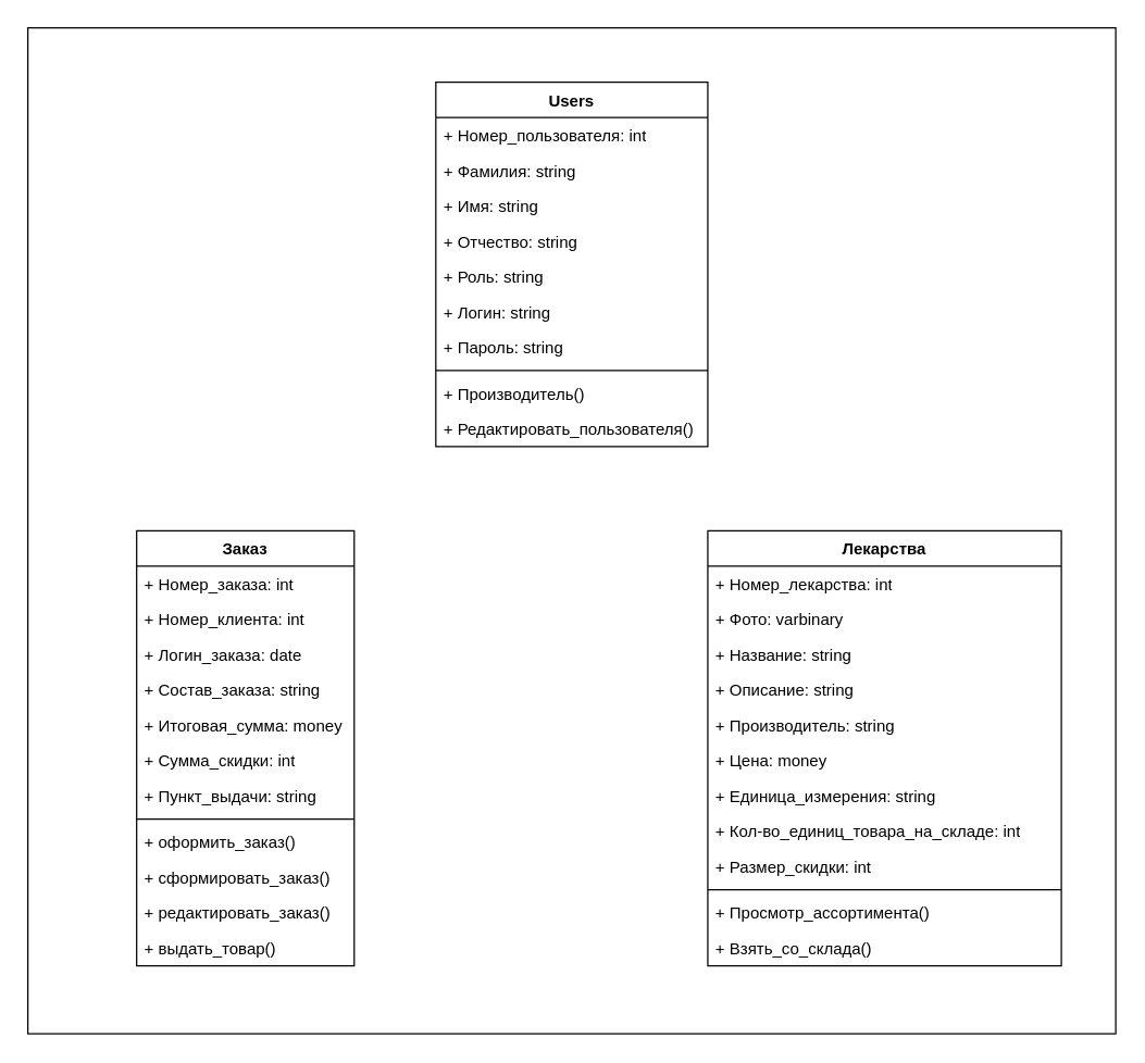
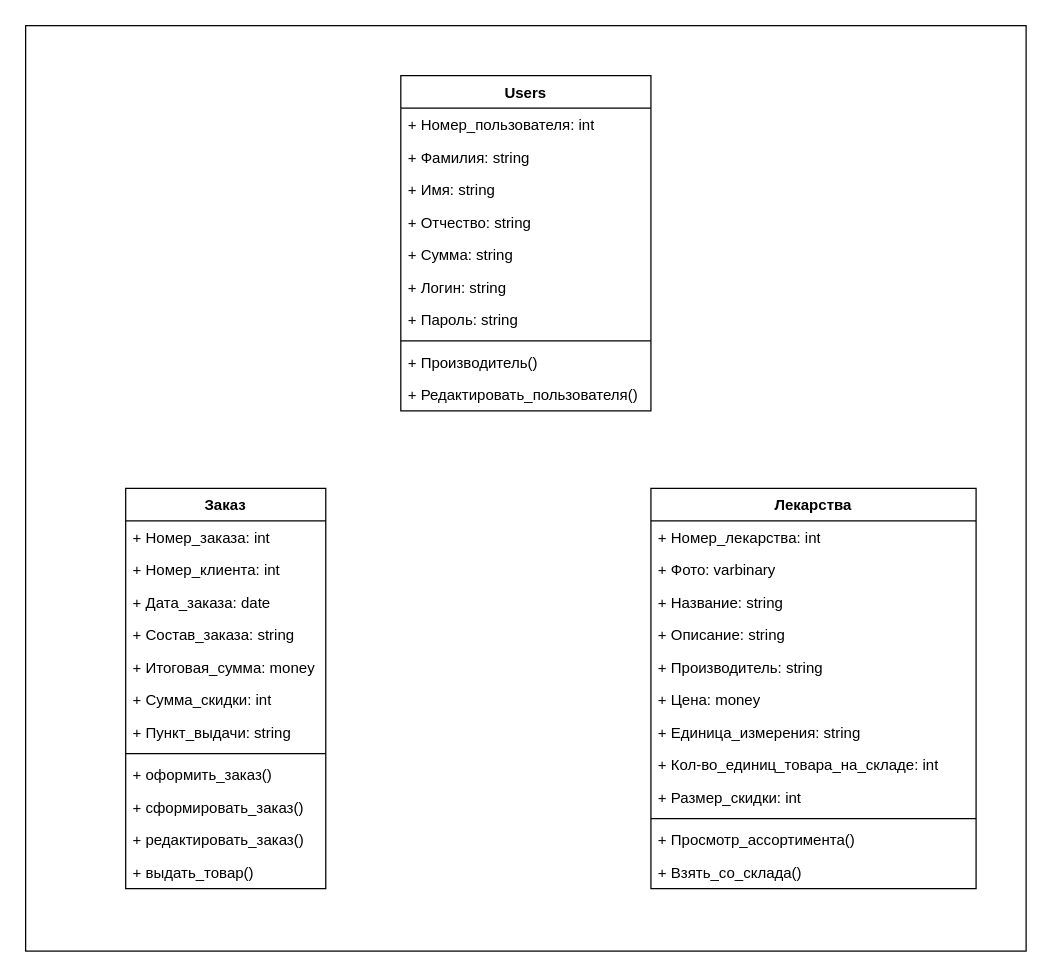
  <mxCell id="0" />
  <mxCell id="1" parent="0" />
  <mxCell id="2" value="" style="rounded=0;whiteSpace=wrap;html=1;" vertex="1" parent="1"><mxGeometry x="20" y="20" width="800" height="740" as="geometry" /></mxCell>
  <mxCell id="3" value="Заказ" style="swimlane;fontStyle=1;align=center;verticalAlign=top;childLayout=stackLayout;horizontal=1;startSize=26;horizontalStack=0;resizeParent=1;resizeParentMax=0;resizeLast=0;collapsible=1;marginBottom=0;whiteSpace=wrap;html=1;" vertex="1" parent="1"><mxGeometry x="100" y="390" width="160" height="320" as="geometry" /></mxCell>
  <mxCell id="4" value="+ Номер_заказа: int" style="text;strokeColor=none;fillColor=none;align=left;verticalAlign=top;spacingLeft=4;spacingRight=4;overflow=hidden;rotatable=0;points=[[0,0.5],[1,0.5]];portConstraint=eastwest;whiteSpace=wrap;html=1;" vertex="1" parent="3"><mxGeometry y="26" width="160" height="26" as="geometry" /></mxCell>
  <mxCell id="5" value="+ Номер_клиента: int" style="text;strokeColor=none;fillColor=none;align=left;verticalAlign=top;spacingLeft=4;spacingRight=4;overflow=hidden;rotatable=0;points=[[0,0.5],[1,0.5]];portConstraint=eastwest;whiteSpace=wrap;html=1;" vertex="1" parent="3"><mxGeometry y="52" width="160" height="26" as="geometry" /></mxCell>
- <mxCell id="6" value="+ Логин_заказа: date" style="text;strokeColor=none;fillColor=none;align=left;verticalAlign=top;spacingLeft=4;spacingRight=4;overflow=hidden;rotatable=0;points=[[0,0.5],[1,0.5]];portConstraint=eastwest;whiteSpace=wrap;html=1;" vertex="1" parent="3"><mxGeometry y="78" width="160" height="26" as="geometry" /></mxCell>
+ <mxCell id="6" value="+ Дата_заказа: date" style="text;strokeColor=none;fillColor=none;align=left;verticalAlign=top;spacingLeft=4;spacingRight=4;overflow=hidden;rotatable=0;points=[[0,0.5],[1,0.5]];portConstraint=eastwest;whiteSpace=wrap;html=1;" vertex="1" parent="3"><mxGeometry y="78" width="160" height="26" as="geometry" /></mxCell>
  <mxCell id="7" value="+ Состав_заказа: string" style="text;strokeColor=none;fillColor=none;align=left;verticalAlign=top;spacingLeft=4;spacingRight=4;overflow=hidden;rotatable=0;points=[[0,0.5],[1,0.5]];portConstraint=eastwest;whiteSpace=wrap;html=1;" vertex="1" parent="3"><mxGeometry y="104" width="160" height="26" as="geometry" /></mxCell>
  <mxCell id="8" value="+ Итоговая_сумма: money" style="text;strokeColor=none;fillColor=none;align=left;verticalAlign=top;spacingLeft=4;spacingRight=4;overflow=hidden;rotatable=0;points=[[0,0.5],[1,0.5]];portConstraint=eastwest;whiteSpace=wrap;html=1;" vertex="1" parent="3"><mxGeometry y="130" width="160" height="26" as="geometry" /></mxCell>
  <mxCell id="9" value="+ Сумма_скидки: int" style="text;strokeColor=none;fillColor=none;align=left;verticalAlign=top;spacingLeft=4;spacingRight=4;overflow=hidden;rotatable=0;points=[[0,0.5],[1,0.5]];portConstraint=eastwest;whiteSpace=wrap;html=1;" vertex="1" parent="3"><mxGeometry y="156" width="160" height="26" as="geometry" /></mxCell>
  <mxCell id="10" value="+ Пункт_выдачи: string" style="text;strokeColor=none;fillColor=none;align=left;verticalAlign=top;spacingLeft=4;spacingRight=4;overflow=hidden;rotatable=0;points=[[0,0.5],[1,0.5]];portConstraint=eastwest;whiteSpace=wrap;html=1;" vertex="1" parent="3"><mxGeometry y="182" width="160" height="26" as="geometry" /></mxCell>
  <mxCell id="11" value="" style="line;strokeWidth=1;fillColor=none;align=left;verticalAlign=middle;spacingTop=-1;spacingLeft=3;spacingRight=3;rotatable=0;labelPosition=right;points=[];portConstraint=eastwest;strokeColor=inherit;" vertex="1" parent="3"><mxGeometry y="208" width="160" height="8" as="geometry" /></mxCell>
  <mxCell id="12" value="+ оформить_заказ()" style="text;strokeColor=none;fillColor=none;align=left;verticalAlign=top;spacingLeft=4;spacingRight=4;overflow=hidden;rotatable=0;points=[[0,0.5],[1,0.5]];portConstraint=eastwest;whiteSpace=wrap;html=1;" vertex="1" parent="3"><mxGeometry y="216" width="160" height="26" as="geometry" /></mxCell>
  <mxCell id="13" value="+ сформировать_заказ()" style="text;strokeColor=none;fillColor=none;align=left;verticalAlign=top;spacingLeft=4;spacingRight=4;overflow=hidden;rotatable=0;points=[[0,0.5],[1,0.5]];portConstraint=eastwest;whiteSpace=wrap;html=1;" vertex="1" parent="3"><mxGeometry y="242" width="160" height="26" as="geometry" /></mxCell>
  <mxCell id="14" value="+ редактировать_заказ()" style="text;strokeColor=none;fillColor=none;align=left;verticalAlign=top;spacingLeft=4;spacingRight=4;overflow=hidden;rotatable=0;points=[[0,0.5],[1,0.5]];portConstraint=eastwest;whiteSpace=wrap;html=1;" vertex="1" parent="3"><mxGeometry y="268" width="160" height="26" as="geometry" /></mxCell>
  <mxCell id="15" value="+ выдать_товар()" style="text;strokeColor=none;fillColor=none;align=left;verticalAlign=top;spacingLeft=4;spacingRight=4;overflow=hidden;rotatable=0;points=[[0,0.5],[1,0.5]];portConstraint=eastwest;whiteSpace=wrap;html=1;" vertex="1" parent="3"><mxGeometry y="294" width="160" height="26" as="geometry" /></mxCell>
  <mxCell id="16" value="Лекарства" style="swimlane;fontStyle=1;align=center;verticalAlign=top;childLayout=stackLayout;horizontal=1;startSize=26;horizontalStack=0;resizeParent=1;resizeParentMax=0;resizeLast=0;collapsible=1;marginBottom=0;whiteSpace=wrap;html=1;" vertex="1" parent="1"><mxGeometry x="520" y="390" width="260" height="320" as="geometry" /></mxCell>
  <mxCell id="17" value="+ Номер_лекарства: int" style="text;strokeColor=none;fillColor=none;align=left;verticalAlign=top;spacingLeft=4;spacingRight=4;overflow=hidden;rotatable=0;points=[[0,0.5],[1,0.5]];portConstraint=eastwest;whiteSpace=wrap;html=1;" vertex="1" parent="16"><mxGeometry y="26" width="260" height="26" as="geometry" /></mxCell>
  <mxCell id="18" value="+ Фото: varbinary" style="text;strokeColor=none;fillColor=none;align=left;verticalAlign=top;spacingLeft=4;spacingRight=4;overflow=hidden;rotatable=0;points=[[0,0.5],[1,0.5]];portConstraint=eastwest;whiteSpace=wrap;html=1;" vertex="1" parent="16"><mxGeometry y="52" width="260" height="26" as="geometry" /></mxCell>
  <mxCell id="19" value="+ Название: string" style="text;strokeColor=none;fillColor=none;align=left;verticalAlign=top;spacingLeft=4;spacingRight=4;overflow=hidden;rotatable=0;points=[[0,0.5],[1,0.5]];portConstraint=eastwest;whiteSpace=wrap;html=1;" vertex="1" parent="16"><mxGeometry y="78" width="260" height="26" as="geometry" /></mxCell>
  <mxCell id="20" value="+ Описание: string" style="text;strokeColor=none;fillColor=none;align=left;verticalAlign=top;spacingLeft=4;spacingRight=4;overflow=hidden;rotatable=0;points=[[0,0.5],[1,0.5]];portConstraint=eastwest;whiteSpace=wrap;html=1;" vertex="1" parent="16"><mxGeometry y="104" width="260" height="26" as="geometry" /></mxCell>
  <mxCell id="21" value="+ Производитель: string" style="text;strokeColor=none;fillColor=none;align=left;verticalAlign=top;spacingLeft=4;spacingRight=4;overflow=hidden;rotatable=0;points=[[0,0.5],[1,0.5]];portConstraint=eastwest;whiteSpace=wrap;html=1;" vertex="1" parent="16"><mxGeometry y="130" width="260" height="26" as="geometry" /></mxCell>
  <mxCell id="22" value="+ Цена: money" style="text;strokeColor=none;fillColor=none;align=left;verticalAlign=top;spacingLeft=4;spacingRight=4;overflow=hidden;rotatable=0;points=[[0,0.5],[1,0.5]];portConstraint=eastwest;whiteSpace=wrap;html=1;" vertex="1" parent="16"><mxGeometry y="156" width="260" height="26" as="geometry" /></mxCell>
  <mxCell id="23" value="+ Единица_измерения: string" style="text;strokeColor=none;fillColor=none;align=left;verticalAlign=top;spacingLeft=4;spacingRight=4;overflow=hidden;rotatable=0;points=[[0,0.5],[1,0.5]];portConstraint=eastwest;whiteSpace=wrap;html=1;" vertex="1" parent="16"><mxGeometry y="182" width="260" height="26" as="geometry" /></mxCell>
  <mxCell id="24" value="+ Кол-во_единиц_товара_на_складе: int" style="text;strokeColor=none;fillColor=none;align=left;verticalAlign=top;spacingLeft=4;spacingRight=4;overflow=hidden;rotatable=0;points=[[0,0.5],[1,0.5]];portConstraint=eastwest;whiteSpace=wrap;html=1;" vertex="1" parent="16"><mxGeometry y="208" width="260" height="26" as="geometry" /></mxCell>
  <mxCell id="25" value="+ Размер_скидки: int" style="text;strokeColor=none;fillColor=none;align=left;verticalAlign=top;spacingLeft=4;spacingRight=4;overflow=hidden;rotatable=0;points=[[0,0.5],[1,0.5]];portConstraint=eastwest;whiteSpace=wrap;html=1;" vertex="1" parent="16"><mxGeometry y="234" width="260" height="26" as="geometry" /></mxCell>
  <mxCell id="26" value="" style="line;strokeWidth=1;fillColor=none;align=left;verticalAlign=middle;spacingTop=-1;spacingLeft=3;spacingRight=3;rotatable=0;labelPosition=right;points=[];portConstraint=eastwest;strokeColor=inherit;" vertex="1" parent="16"><mxGeometry y="260" width="260" height="8" as="geometry" /></mxCell>
  <mxCell id="27" value="+ Просмотр_ассортимента()" style="text;strokeColor=none;fillColor=none;align=left;verticalAlign=top;spacingLeft=4;spacingRight=4;overflow=hidden;rotatable=0;points=[[0,0.5],[1,0.5]];portConstraint=eastwest;whiteSpace=wrap;html=1;" vertex="1" parent="16"><mxGeometry y="268" width="260" height="26" as="geometry" /></mxCell>
  <mxCell id="28" value="+ Взять_со_склада()" style="text;strokeColor=none;fillColor=none;align=left;verticalAlign=top;spacingLeft=4;spacingRight=4;overflow=hidden;rotatable=0;points=[[0,0.5],[1,0.5]];portConstraint=eastwest;whiteSpace=wrap;html=1;" vertex="1" parent="16"><mxGeometry y="294" width="260" height="26" as="geometry" /></mxCell>
  <mxCell id="29" value="Users" style="swimlane;fontStyle=1;align=center;verticalAlign=top;childLayout=stackLayout;horizontal=1;startSize=26;horizontalStack=0;resizeParent=1;resizeParentMax=0;resizeLast=0;collapsible=1;marginBottom=0;whiteSpace=wrap;html=1;" vertex="1" parent="1"><mxGeometry x="320" y="60" width="200" height="268" as="geometry" /></mxCell>
  <mxCell id="30" value="+ Номер_пользователя: int" style="text;strokeColor=none;fillColor=none;align=left;verticalAlign=top;spacingLeft=4;spacingRight=4;overflow=hidden;rotatable=0;points=[[0,0.5],[1,0.5]];portConstraint=eastwest;whiteSpace=wrap;html=1;" vertex="1" parent="29"><mxGeometry y="26" width="200" height="26" as="geometry" /></mxCell>
  <mxCell id="31" value="+ Фамилия: string" style="text;strokeColor=none;fillColor=none;align=left;verticalAlign=top;spacingLeft=4;spacingRight=4;overflow=hidden;rotatable=0;points=[[0,0.5],[1,0.5]];portConstraint=eastwest;whiteSpace=wrap;html=1;" vertex="1" parent="29"><mxGeometry y="52" width="200" height="26" as="geometry" /></mxCell>
  <mxCell id="32" value="+ Имя: string&amp;nbsp;" style="text;strokeColor=none;fillColor=none;align=left;verticalAlign=top;spacingLeft=4;spacingRight=4;overflow=hidden;rotatable=0;points=[[0,0.5],[1,0.5]];portConstraint=eastwest;whiteSpace=wrap;html=1;" vertex="1" parent="29"><mxGeometry y="78" width="200" height="26" as="geometry" /></mxCell>
  <mxCell id="33" value="+ Отчество: string&amp;nbsp;" style="text;strokeColor=none;fillColor=none;align=left;verticalAlign=top;spacingLeft=4;spacingRight=4;overflow=hidden;rotatable=0;points=[[0,0.5],[1,0.5]];portConstraint=eastwest;whiteSpace=wrap;html=1;" vertex="1" parent="29"><mxGeometry y="104" width="200" height="26" as="geometry" /></mxCell>
- <mxCell id="34" value="+ Роль: string&amp;nbsp;" style="text;strokeColor=none;fillColor=none;align=left;verticalAlign=top;spacingLeft=4;spacingRight=4;overflow=hidden;rotatable=0;points=[[0,0.5],[1,0.5]];portConstraint=eastwest;whiteSpace=wrap;html=1;" vertex="1" parent="29"><mxGeometry y="130" width="200" height="26" as="geometry" /></mxCell>
+ <mxCell id="34" value="+ Сумма: string&amp;nbsp;" style="text;strokeColor=none;fillColor=none;align=left;verticalAlign=top;spacingLeft=4;spacingRight=4;overflow=hidden;rotatable=0;points=[[0,0.5],[1,0.5]];portConstraint=eastwest;whiteSpace=wrap;html=1;" vertex="1" parent="29"><mxGeometry y="130" width="200" height="26" as="geometry" /></mxCell>
  <mxCell id="35" value="+ Логин: string&amp;nbsp;" style="text;strokeColor=none;fillColor=none;align=left;verticalAlign=top;spacingLeft=4;spacingRight=4;overflow=hidden;rotatable=0;points=[[0,0.5],[1,0.5]];portConstraint=eastwest;whiteSpace=wrap;html=1;" vertex="1" parent="29"><mxGeometry y="156" width="200" height="26" as="geometry" /></mxCell>
  <mxCell id="36" value="+ Пароль: string&amp;nbsp;" style="text;strokeColor=none;fillColor=none;align=left;verticalAlign=top;spacingLeft=4;spacingRight=4;overflow=hidden;rotatable=0;points=[[0,0.5],[1,0.5]];portConstraint=eastwest;whiteSpace=wrap;html=1;" vertex="1" parent="29"><mxGeometry y="182" width="200" height="26" as="geometry" /></mxCell>
  <mxCell id="37" value="" style="line;strokeWidth=1;fillColor=none;align=left;verticalAlign=middle;spacingTop=-1;spacingLeft=3;spacingRight=3;rotatable=0;labelPosition=right;points=[];portConstraint=eastwest;strokeColor=inherit;" vertex="1" parent="29"><mxGeometry y="208" width="200" height="8" as="geometry" /></mxCell>
  <mxCell id="38" value="+ Производитель()" style="text;strokeColor=none;fillColor=none;align=left;verticalAlign=top;spacingLeft=4;spacingRight=4;overflow=hidden;rotatable=0;points=[[0,0.5],[1,0.5]];portConstraint=eastwest;whiteSpace=wrap;html=1;" vertex="1" parent="29"><mxGeometry y="216" width="200" height="26" as="geometry" /></mxCell>
  <mxCell id="39" value="+ Редактировать_пользователя()" style="text;strokeColor=none;fillColor=none;align=left;verticalAlign=top;spacingLeft=4;spacingRight=4;overflow=hidden;rotatable=0;points=[[0,0.5],[1,0.5]];portConstraint=eastwest;whiteSpace=wrap;html=1;" vertex="1" parent="29"><mxGeometry y="242" width="200" height="26" as="geometry" /></mxCell>
